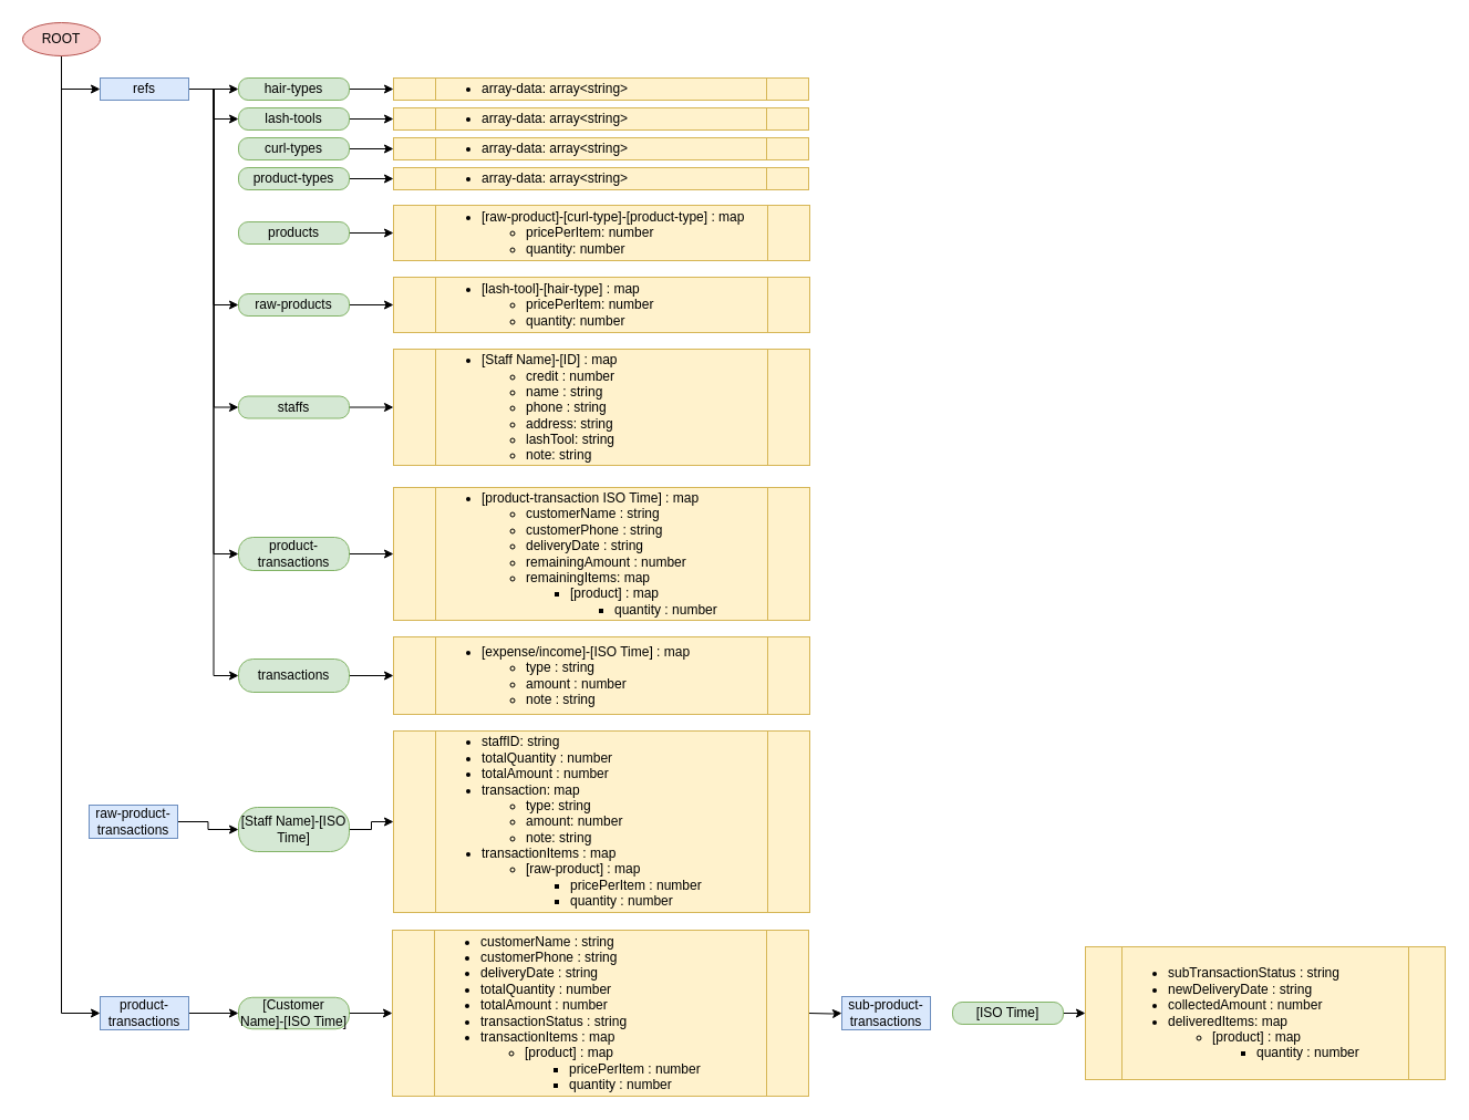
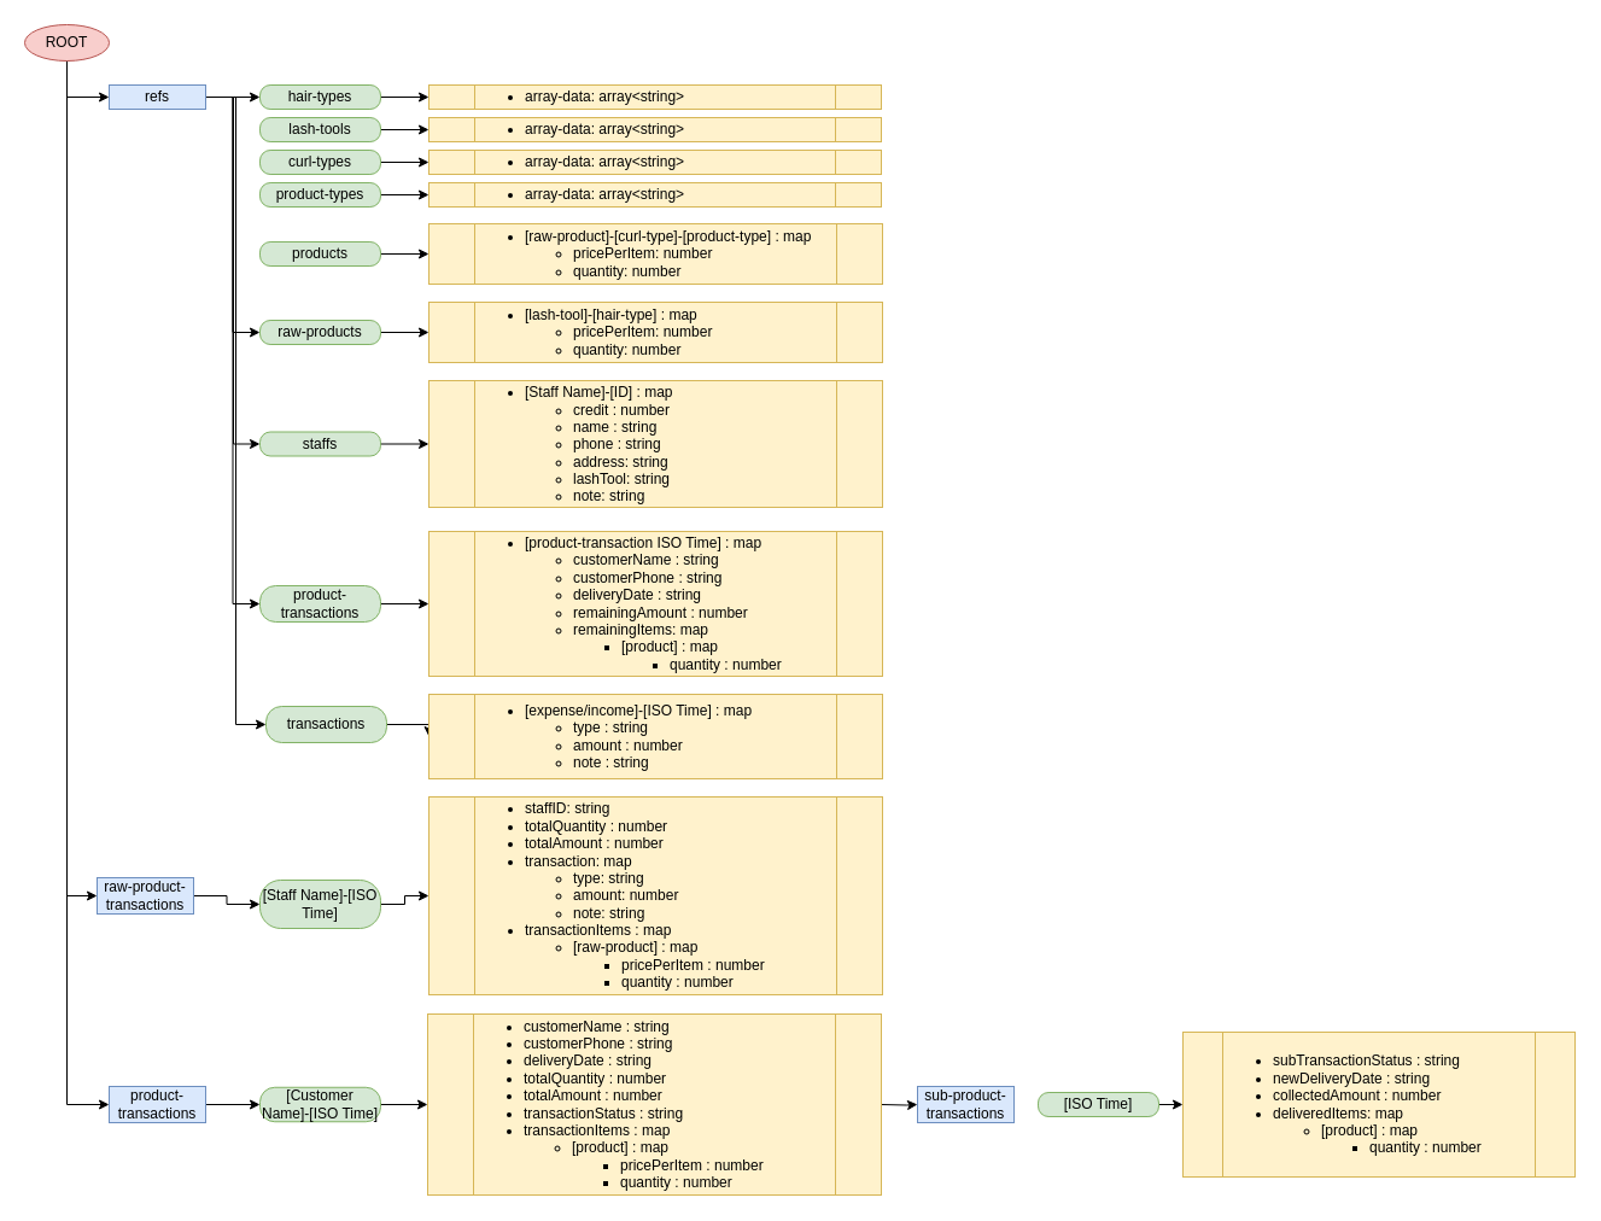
  <mxCell id="0" />
  <mxCell id="1" parent="0" />
  <mxCell id="2" style="edgeStyle=orthogonalEdgeStyle;rounded=0;orthogonalLoop=1;jettySize=auto;html=1;exitX=0.5;exitY=1;exitDx=0;exitDy=0;entryX=0;entryY=0.5;entryDx=0;entryDy=0;" parent="1" source="12" target="9" edge="1"><mxGeometry relative="1" as="geometry"><mxPoint x="70" y="40" as="sourcePoint" /></mxGeometry></mxCell>
  <mxCell id="3" style="edgeStyle=orthogonalEdgeStyle;rounded=0;orthogonalLoop=1;jettySize=auto;html=1;exitX=1;exitY=0.5;exitDx=0;exitDy=0;entryX=0;entryY=0.5;entryDx=0;entryDy=0;" parent="1" source="9" target="14" edge="1"><mxGeometry relative="1" as="geometry" /></mxCell>
- <mxCell id="4" style="edgeStyle=orthogonalEdgeStyle;rounded=0;orthogonalLoop=1;jettySize=auto;html=1;exitX=1;exitY=0.5;exitDx=0;exitDy=0;entryX=0;entryY=0.5;entryDx=0;entryDy=0;" parent="1" source="9" target="18" edge="1"><mxGeometry relative="1" as="geometry" /></mxCell>
  <mxCell id="5" style="edgeStyle=orthogonalEdgeStyle;rounded=0;orthogonalLoop=1;jettySize=auto;html=1;exitX=1;exitY=0.5;exitDx=0;exitDy=0;entryX=0;entryY=0.5;entryDx=0;entryDy=0;" parent="1" source="9" target="16" edge="1"><mxGeometry relative="1" as="geometry" /></mxCell>
  <mxCell id="6" style="edgeStyle=orthogonalEdgeStyle;rounded=0;orthogonalLoop=1;jettySize=auto;html=1;entryX=0;entryY=0.5;entryDx=0;entryDy=0;" parent="1" target="20" edge="1"><mxGeometry relative="1" as="geometry"><mxPoint x="193" y="210" as="sourcePoint" /><Array as="points"><mxPoint x="193" y="80" /><mxPoint x="193" y="220" /></Array></mxGeometry></mxCell>
  <mxCell id="7" style="edgeStyle=orthogonalEdgeStyle;rounded=0;orthogonalLoop=1;jettySize=auto;html=1;exitX=1;exitY=0.5;exitDx=0;exitDy=0;entryX=0;entryY=0.5;entryDx=0;entryDy=0;" parent="1" source="9" target="49" edge="1"><mxGeometry relative="1" as="geometry" /></mxCell>
  <mxCell id="8" style="edgeStyle=orthogonalEdgeStyle;rounded=0;orthogonalLoop=1;jettySize=auto;html=1;exitX=1;exitY=0.5;exitDx=0;exitDy=0;entryX=0;entryY=0.5;entryDx=0;entryDy=0;" parent="1" source="9" target="53" edge="1"><mxGeometry relative="1" as="geometry" /></mxCell>
  <mxCell id="9" value="refs" style="rounded=0;whiteSpace=wrap;html=1;fillColor=#dae8fc;strokeColor=#6c8ebf;" parent="1" vertex="1"><mxGeometry x="90" y="70" width="80" height="20" as="geometry" /></mxCell>
+ <mxCell id="10" style="edgeStyle=orthogonalEdgeStyle;rounded=0;orthogonalLoop=1;jettySize=auto;html=1;exitX=0.5;exitY=1;exitDx=0;exitDy=0;entryX=0;entryY=0.5;entryDx=0;entryDy=0;" parent="1" source="12" target="26" edge="1"><mxGeometry relative="1" as="geometry" /></mxCell>
  <mxCell id="11" style="edgeStyle=orthogonalEdgeStyle;rounded=0;orthogonalLoop=1;jettySize=auto;html=1;exitX=0.5;exitY=1;exitDx=0;exitDy=0;entryX=0;entryY=0.5;entryDx=0;entryDy=0;" parent="1" source="12" target="31" edge="1"><mxGeometry relative="1" as="geometry" /></mxCell>
  <mxCell id="12" value="ROOT" style="ellipse;whiteSpace=wrap;html=1;fillColor=#f8cecc;strokeColor=#b85450;" parent="1" vertex="1"><mxGeometry x="20" y="20" width="70" height="30" as="geometry" /></mxCell>
  <mxCell id="13" style="edgeStyle=orthogonalEdgeStyle;rounded=0;orthogonalLoop=1;jettySize=auto;html=1;exitX=1;exitY=0.5;exitDx=0;exitDy=0;entryX=0;entryY=0.5;entryDx=0;entryDy=0;" parent="1" source="14" target="22" edge="1"><mxGeometry relative="1" as="geometry"><mxPoint x="305.333" y="80.333" as="sourcePoint" /></mxGeometry></mxCell>
  <mxCell id="14" value="hair-types" style="rounded=1;whiteSpace=wrap;html=1;arcSize=43;fillColor=#d5e8d4;strokeColor=#82b366;" parent="1" vertex="1"><mxGeometry x="215" y="70" width="100" height="20" as="geometry" /></mxCell>
  <mxCell id="15" style="edgeStyle=orthogonalEdgeStyle;rounded=0;orthogonalLoop=1;jettySize=auto;html=1;exitX=1;exitY=0.5;exitDx=0;exitDy=0;entryX=0;entryY=0.5;entryDx=0;entryDy=0;" parent="1" source="16" target="23" edge="1"><mxGeometry relative="1" as="geometry"><mxPoint x="305.333" y="340" as="sourcePoint" /></mxGeometry></mxCell>
  <mxCell id="16" value="raw-products" style="rounded=1;whiteSpace=wrap;html=1;arcSize=43;fillColor=#d5e8d4;strokeColor=#82b366;" parent="1" vertex="1"><mxGeometry x="215" y="265" width="100" height="20" as="geometry" /></mxCell>
  <mxCell id="17" style="edgeStyle=orthogonalEdgeStyle;rounded=0;orthogonalLoop=1;jettySize=auto;html=1;exitX=1;exitY=0.5;exitDx=0;exitDy=0;entryX=0;entryY=0.5;entryDx=0;entryDy=0;" parent="1" source="18" target="24" edge="1"><mxGeometry relative="1" as="geometry"><mxPoint x="305.333" y="110.333" as="sourcePoint" /></mxGeometry></mxCell>
  <mxCell id="18" value="lash-tools" style="rounded=1;whiteSpace=wrap;html=1;arcSize=43;fillColor=#d5e8d4;strokeColor=#82b366;" parent="1" vertex="1"><mxGeometry x="215" y="97" width="100" height="20" as="geometry" /></mxCell>
  <mxCell id="19" style="edgeStyle=orthogonalEdgeStyle;rounded=0;orthogonalLoop=1;jettySize=auto;html=1;exitX=1;exitY=0.5;exitDx=0;exitDy=0;entryX=0;entryY=0.5;entryDx=0;entryDy=0;" parent="1" source="20" target="21" edge="1"><mxGeometry relative="1" as="geometry"><mxPoint x="305.333" y="405.333" as="sourcePoint" /></mxGeometry></mxCell>
  <mxCell id="20" value="staffs" style="rounded=1;whiteSpace=wrap;html=1;arcSize=43;fillColor=#d5e8d4;strokeColor=#82b366;" parent="1" vertex="1"><mxGeometry x="215" y="357.5" width="100" height="20" as="geometry" /></mxCell>
  <mxCell id="21" value="&lt;blockquote style=&quot;margin: 0 0 0 40px ; border: none ; padding: 0px&quot;&gt;&lt;/blockquote&gt;&lt;ul&gt;&lt;li&gt;[Staff Name]-[ID] : map&lt;/li&gt;&lt;ul&gt;&lt;li&gt;credit : number&lt;/li&gt;&lt;li&gt;name : string&lt;/li&gt;&lt;li&gt;phone : string&lt;/li&gt;&lt;li&gt;address: string&lt;/li&gt;&lt;li&gt;lashTool: string&lt;/li&gt;&lt;li&gt;note: string&lt;/li&gt;&lt;/ul&gt;&lt;/ul&gt;&lt;blockquote style=&quot;margin: 0 0 0 40px ; border: none ; padding: 0px&quot;&gt;&lt;/blockquote&gt;" style="shape=process;whiteSpace=wrap;html=1;backgroundOutline=1;align=left;fillColor=#fff2cc;strokeColor=#d6b656;" parent="1" vertex="1"><mxGeometry x="355" y="315" width="376" height="105" as="geometry" /></mxCell>
  <mxCell id="22" value="&lt;ul&gt;&lt;li&gt;array-data: array&amp;lt;string&amp;gt;&lt;/li&gt;&lt;/ul&gt;" style="shape=process;whiteSpace=wrap;html=1;backgroundOutline=1;align=left;fillColor=#fff2cc;strokeColor=#d6b656;" parent="1" vertex="1"><mxGeometry x="355" y="70" width="375" height="20" as="geometry" /></mxCell>
  <mxCell id="23" value="&lt;ul&gt;&lt;li&gt;[lash-tool]-[hair-type] : map&lt;/li&gt;&lt;ul&gt;&lt;li&gt;pricePerItem: number&lt;/li&gt;&lt;li&gt;quantity: number&lt;/li&gt;&lt;/ul&gt;&lt;/ul&gt;" style="shape=process;whiteSpace=wrap;html=1;backgroundOutline=1;align=left;fillColor=#fff2cc;strokeColor=#d6b656;" parent="1" vertex="1"><mxGeometry x="355" y="250" width="376" height="50" as="geometry" /></mxCell>
  <mxCell id="24" value="&lt;ul&gt;&lt;li&gt;array-data: array&amp;lt;string&amp;gt;&lt;/li&gt;&lt;/ul&gt;" style="shape=process;whiteSpace=wrap;html=1;backgroundOutline=1;align=left;fillColor=#fff2cc;strokeColor=#d6b656;" parent="1" vertex="1"><mxGeometry x="355" y="97" width="375" height="20" as="geometry" /></mxCell>
  <mxCell id="25" style="edgeStyle=orthogonalEdgeStyle;rounded=0;orthogonalLoop=1;jettySize=auto;html=1;exitX=1;exitY=0.5;exitDx=0;exitDy=0;entryX=0;entryY=0.5;entryDx=0;entryDy=0;" parent="1" source="26" target="28" edge="1"><mxGeometry relative="1" as="geometry" /></mxCell>
  <mxCell id="26" value="raw-product-transactions" style="rounded=0;whiteSpace=wrap;html=1;fillColor=#dae8fc;strokeColor=#6c8ebf;" parent="1" vertex="1"><mxGeometry x="80" y="727" width="80" height="30" as="geometry" /></mxCell>
  <mxCell id="27" style="edgeStyle=orthogonalEdgeStyle;rounded=0;orthogonalLoop=1;jettySize=auto;html=1;exitX=1;exitY=0.5;exitDx=0;exitDy=0;entryX=0;entryY=0.5;entryDx=0;entryDy=0;" parent="1" source="28" target="29" edge="1"><mxGeometry relative="1" as="geometry" /></mxCell>
  <mxCell id="28" value="[Staff Name]-[ISO Time]" style="rounded=1;whiteSpace=wrap;html=1;arcSize=43;fillColor=#d5e8d4;strokeColor=#82b366;" parent="1" vertex="1"><mxGeometry x="215" y="729" width="100" height="40" as="geometry" /></mxCell>
  <mxCell id="29" value="&lt;blockquote style=&quot;margin: 0 0 0 40px ; border: none ; padding: 0px&quot;&gt;&lt;/blockquote&gt;&lt;ul&gt;&lt;li&gt;staffID: string&lt;/li&gt;&lt;li&gt;totalQuantity : number&lt;/li&gt;&lt;li&gt;totalAmount : number&lt;/li&gt;&lt;li&gt;transaction: map&lt;/li&gt;&lt;ul&gt;&lt;li&gt;type: string&lt;/li&gt;&lt;li&gt;amount: number&lt;/li&gt;&lt;li&gt;note: string&lt;/li&gt;&lt;/ul&gt;&lt;li&gt;transactionItems : map&lt;/li&gt;&lt;ul&gt;&lt;li&gt;[raw-product] : map&lt;/li&gt;&lt;ul&gt;&lt;li&gt;pricePerItem : number&lt;/li&gt;&lt;li&gt;quantity : number&lt;/li&gt;&lt;/ul&gt;&lt;/ul&gt;&lt;/ul&gt;&lt;blockquote style=&quot;margin: 0 0 0 40px ; border: none ; padding: 0px&quot;&gt;&lt;/blockquote&gt;" style="shape=process;whiteSpace=wrap;html=1;backgroundOutline=1;align=left;fillColor=#fff2cc;strokeColor=#d6b656;" parent="1" vertex="1"><mxGeometry x="355" y="660" width="376" height="164" as="geometry" /></mxCell>
  <mxCell id="30" style="edgeStyle=orthogonalEdgeStyle;rounded=0;orthogonalLoop=1;jettySize=auto;html=1;exitX=1;exitY=0.5;exitDx=0;exitDy=0;entryX=0;entryY=0.5;entryDx=0;entryDy=0;" parent="1" source="31" target="33" edge="1"><mxGeometry relative="1" as="geometry" /></mxCell>
  <mxCell id="31" value="product-transactions" style="rounded=0;whiteSpace=wrap;html=1;fillColor=#dae8fc;strokeColor=#6c8ebf;" parent="1" vertex="1"><mxGeometry x="90" y="900" width="80" height="30" as="geometry" /></mxCell>
  <mxCell id="32" style="edgeStyle=orthogonalEdgeStyle;rounded=0;orthogonalLoop=1;jettySize=auto;html=1;exitX=1;exitY=0.5;exitDx=0;exitDy=0;entryX=0;entryY=0.5;entryDx=0;entryDy=0;" parent="1" source="33" target="35" edge="1"><mxGeometry relative="1" as="geometry" /></mxCell>
  <mxCell id="33" value="[Customer Name]-[ISO Time]" style="rounded=1;whiteSpace=wrap;html=1;arcSize=43;fillColor=#d5e8d4;strokeColor=#82b366;" parent="1" vertex="1"><mxGeometry x="215" y="900.75" width="100" height="28.5" as="geometry" /></mxCell>
  <mxCell id="34" style="edgeStyle=orthogonalEdgeStyle;rounded=0;orthogonalLoop=1;jettySize=auto;html=1;" parent="1" target="45" edge="1"><mxGeometry relative="1" as="geometry"><mxPoint x="780.333" y="988.333" as="targetPoint" /><mxPoint x="730" y="915" as="sourcePoint" /></mxGeometry></mxCell>
  <mxCell id="35" value="&lt;blockquote style=&quot;margin: 0 0 0 40px ; border: none ; padding: 0px&quot;&gt;&lt;/blockquote&gt;&lt;ul&gt;&lt;li&gt;customerName : string&lt;/li&gt;&lt;li&gt;customerPhone : string&lt;/li&gt;&lt;li&gt;deliveryDate : string&lt;/li&gt;&lt;li&gt;totalQuantity : number&lt;/li&gt;&lt;li&gt;totalAmount : number&lt;/li&gt;&lt;li&gt;transactionStatus : string&lt;/li&gt;&lt;li&gt;transactionItems : map&lt;/li&gt;&lt;ul&gt;&lt;li&gt;[product] : map&lt;/li&gt;&lt;ul&gt;&lt;li&gt;pricePerItem : number&lt;/li&gt;&lt;li&gt;quantity : number&lt;/li&gt;&lt;/ul&gt;&lt;/ul&gt;&lt;/ul&gt;&lt;blockquote style=&quot;margin: 0 0 0 40px ; border: none ; padding: 0px&quot;&gt;&lt;/blockquote&gt;" style="shape=process;whiteSpace=wrap;html=1;backgroundOutline=1;align=left;fillColor=#fff2cc;strokeColor=#d6b656;" parent="1" vertex="1"><mxGeometry x="354" y="840" width="376" height="150" as="geometry" /></mxCell>
  <mxCell id="36" style="edgeStyle=orthogonalEdgeStyle;rounded=0;orthogonalLoop=1;jettySize=auto;html=1;exitX=1;exitY=0.5;exitDx=0;exitDy=0;entryX=0;entryY=0.5;entryDx=0;entryDy=0;" parent="1" source="37" target="38" edge="1"><mxGeometry relative="1" as="geometry"><mxPoint x="305.333" y="142.833" as="sourcePoint" /></mxGeometry></mxCell>
  <mxCell id="37" value="curl-types" style="rounded=1;whiteSpace=wrap;html=1;arcSize=43;fillColor=#d5e8d4;strokeColor=#82b366;" parent="1" vertex="1"><mxGeometry x="215" y="124" width="100" height="20" as="geometry" /></mxCell>
  <mxCell id="38" value="&lt;ul&gt;&lt;li&gt;array-data: array&amp;lt;string&amp;gt;&lt;/li&gt;&lt;/ul&gt;" style="shape=process;whiteSpace=wrap;html=1;backgroundOutline=1;align=left;fillColor=#fff2cc;strokeColor=#d6b656;" parent="1" vertex="1"><mxGeometry x="355" y="124" width="375" height="20" as="geometry" /></mxCell>
  <mxCell id="39" style="edgeStyle=orthogonalEdgeStyle;rounded=0;orthogonalLoop=1;jettySize=auto;html=1;exitX=1;exitY=0.5;exitDx=0;exitDy=0;entryX=0;entryY=0.5;entryDx=0;entryDy=0;" parent="1" source="40" target="41" edge="1"><mxGeometry relative="1" as="geometry"><mxPoint x="314.833" y="210" as="sourcePoint" /></mxGeometry></mxCell>
  <mxCell id="40" value="products" style="rounded=1;whiteSpace=wrap;html=1;arcSize=43;fillColor=#d5e8d4;strokeColor=#82b366;" parent="1" vertex="1"><mxGeometry x="215" y="200" width="100" height="20" as="geometry" /></mxCell>
  <mxCell id="41" value="&lt;ul&gt;&lt;li&gt;[raw-product]-[curl-type]-[product-type] : map&lt;/li&gt;&lt;ul&gt;&lt;li&gt;pricePerItem: number&lt;/li&gt;&lt;li&gt;quantity: number&lt;/li&gt;&lt;/ul&gt;&lt;/ul&gt;" style="shape=process;whiteSpace=wrap;html=1;backgroundOutline=1;align=left;fillColor=#fff2cc;strokeColor=#d6b656;" parent="1" vertex="1"><mxGeometry x="355" y="185" width="376" height="50" as="geometry" /></mxCell>
  <mxCell id="42" style="edgeStyle=orthogonalEdgeStyle;rounded=0;orthogonalLoop=1;jettySize=auto;html=1;exitX=1;exitY=0.5;exitDx=0;exitDy=0;entryX=0;entryY=0.5;entryDx=0;entryDy=0;" parent="1" source="43" target="44" edge="1"><mxGeometry relative="1" as="geometry"><mxPoint x="307.833" y="175.333" as="sourcePoint" /></mxGeometry></mxCell>
  <mxCell id="43" value="product-types" style="rounded=1;whiteSpace=wrap;html=1;arcSize=43;fillColor=#d5e8d4;strokeColor=#82b366;" parent="1" vertex="1"><mxGeometry x="215" y="151" width="100" height="20" as="geometry" /></mxCell>
  <mxCell id="44" value="&lt;ul&gt;&lt;li&gt;array-data: array&amp;lt;string&amp;gt;&lt;/li&gt;&lt;/ul&gt;" style="shape=process;whiteSpace=wrap;html=1;backgroundOutline=1;align=left;fillColor=#fff2cc;strokeColor=#d6b656;" parent="1" vertex="1"><mxGeometry x="355" y="151" width="375" height="20" as="geometry" /></mxCell>
  <mxCell id="45" value="sub-product-transactions" style="rounded=0;whiteSpace=wrap;html=1;fillColor=#dae8fc;strokeColor=#6c8ebf;" parent="1" vertex="1"><mxGeometry x="760" y="900" width="80" height="30" as="geometry" /></mxCell>
  <mxCell id="46" style="edgeStyle=orthogonalEdgeStyle;rounded=0;orthogonalLoop=1;jettySize=auto;html=1;exitX=1;exitY=0.5;exitDx=0;exitDy=0;entryX=0;entryY=0.5;entryDx=0;entryDy=0;" parent="1" source="47" target="51" edge="1"><mxGeometry relative="1" as="geometry" /></mxCell>
  <mxCell id="47" value="[ISO Time]" style="rounded=1;whiteSpace=wrap;html=1;arcSize=43;fillColor=#d5e8d4;strokeColor=#82b366;" parent="1" vertex="1"><mxGeometry x="860" y="905" width="100" height="20" as="geometry" /></mxCell>
  <mxCell id="48" style="edgeStyle=orthogonalEdgeStyle;rounded=0;orthogonalLoop=1;jettySize=auto;html=1;exitX=1;exitY=0.5;exitDx=0;exitDy=0;entryX=0;entryY=0.5;entryDx=0;entryDy=0;" parent="1" source="49" target="50" edge="1"><mxGeometry relative="1" as="geometry" /></mxCell>
  <mxCell id="49" value="product-transactions" style="rounded=1;whiteSpace=wrap;html=1;arcSize=43;fillColor=#d5e8d4;strokeColor=#82b366;" parent="1" vertex="1"><mxGeometry x="215" y="485" width="100" height="30" as="geometry" /></mxCell>
  <mxCell id="50" value="&lt;blockquote style=&quot;margin: 0 0 0 40px ; border: none ; padding: 0px&quot;&gt;&lt;/blockquote&gt;&lt;ul&gt;&lt;li&gt;[product-transaction ISO Time] : map&lt;/li&gt;&lt;ul&gt;&lt;li&gt;customerName : string&lt;/li&gt;&lt;li&gt;customerPhone : string&lt;/li&gt;&lt;li&gt;deliveryDate : string&lt;/li&gt;&lt;li&gt;remainingAmount : number&lt;/li&gt;&lt;li&gt;remainingItems: map&lt;/li&gt;&lt;ul&gt;&lt;li&gt;[product] : map&lt;/li&gt;&lt;ul&gt;&lt;li&gt;quantity : number&lt;/li&gt;&lt;/ul&gt;&lt;/ul&gt;&lt;/ul&gt;&lt;/ul&gt;&lt;blockquote style=&quot;margin: 0 0 0 40px ; border: none ; padding: 0px&quot;&gt;&lt;/blockquote&gt;" style="shape=process;whiteSpace=wrap;html=1;backgroundOutline=1;align=left;fillColor=#fff2cc;strokeColor=#d6b656;" parent="1" vertex="1"><mxGeometry x="355" y="440" width="376" height="120" as="geometry" /></mxCell>
  <mxCell id="51" value="&lt;blockquote style=&quot;margin: 0 0 0 40px ; border: none ; padding: 0px&quot;&gt;&lt;/blockquote&gt;&lt;ul&gt;&lt;li&gt;subTransactionStatus : string&lt;/li&gt;&lt;li&gt;&lt;span&gt;newDeliveryDate : string&lt;/span&gt;&lt;br&gt;&lt;/li&gt;&lt;li&gt;&lt;span&gt;collectedAmount : number&lt;/span&gt;&lt;br&gt;&lt;/li&gt;&lt;li&gt;&lt;span&gt;deliveredItems: map&lt;/span&gt;&lt;br&gt;&lt;/li&gt;&lt;ul&gt;&lt;li&gt;&lt;span&gt;[product] : map&lt;/span&gt;&lt;br&gt;&lt;/li&gt;&lt;ul&gt;&lt;li&gt;&lt;span&gt;quantity : number&lt;/span&gt;&lt;br&gt;&lt;/li&gt;&lt;/ul&gt;&lt;/ul&gt;&lt;/ul&gt;&lt;blockquote style=&quot;margin: 0 0 0 40px ; border: none ; padding: 0px&quot;&gt;&lt;/blockquote&gt;" style="shape=process;whiteSpace=wrap;html=1;backgroundOutline=1;align=left;fillColor=#fff2cc;strokeColor=#d6b656;" parent="1" vertex="1"><mxGeometry x="980" y="855" width="325" height="120" as="geometry" /></mxCell>
  <mxCell id="52" style="edgeStyle=orthogonalEdgeStyle;rounded=0;orthogonalLoop=1;jettySize=auto;html=1;exitX=1;exitY=0.5;exitDx=0;exitDy=0;entryX=0;entryY=0.5;entryDx=0;entryDy=0;" parent="1" source="53" target="54" edge="1"><mxGeometry relative="1" as="geometry" /></mxCell>
- <mxCell id="53" value="transactions" style="rounded=1;whiteSpace=wrap;html=1;arcSize=43;fillColor=#d5e8d4;strokeColor=#82b366;" parent="1" vertex="1"><mxGeometry x="215" y="595" width="100" height="30" as="geometry" /></mxCell>
+ <mxCell id="53" value="transactions" style="rounded=1;whiteSpace=wrap;html=1;arcSize=43;fillColor=#d5e8d4;strokeColor=#82b366;" parent="1" vertex="1"><mxGeometry x="220" y="585" width="100" height="30" as="geometry" /></mxCell>
  <mxCell id="54" value="&lt;blockquote style=&quot;margin: 0 0 0 40px ; border: none ; padding: 0px&quot;&gt;&lt;/blockquote&gt;&lt;ul&gt;&lt;li&gt;[expense/income]-[ISO Time] : map&lt;/li&gt;&lt;ul&gt;&lt;li&gt;type : string&lt;/li&gt;&lt;li&gt;amount : number&lt;/li&gt;&lt;li&gt;note : string&lt;/li&gt;&lt;/ul&gt;&lt;/ul&gt;&lt;blockquote style=&quot;margin: 0 0 0 40px ; border: none ; padding: 0px&quot;&gt;&lt;/blockquote&gt;" style="shape=process;whiteSpace=wrap;html=1;backgroundOutline=1;align=left;fillColor=#fff2cc;strokeColor=#d6b656;" parent="1" vertex="1"><mxGeometry x="355" y="575" width="376" height="70" as="geometry" /></mxCell>
